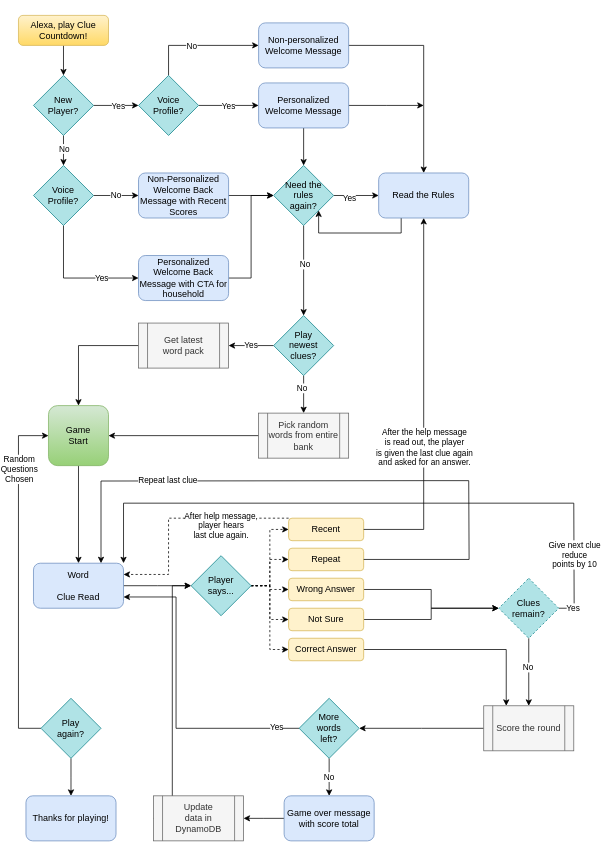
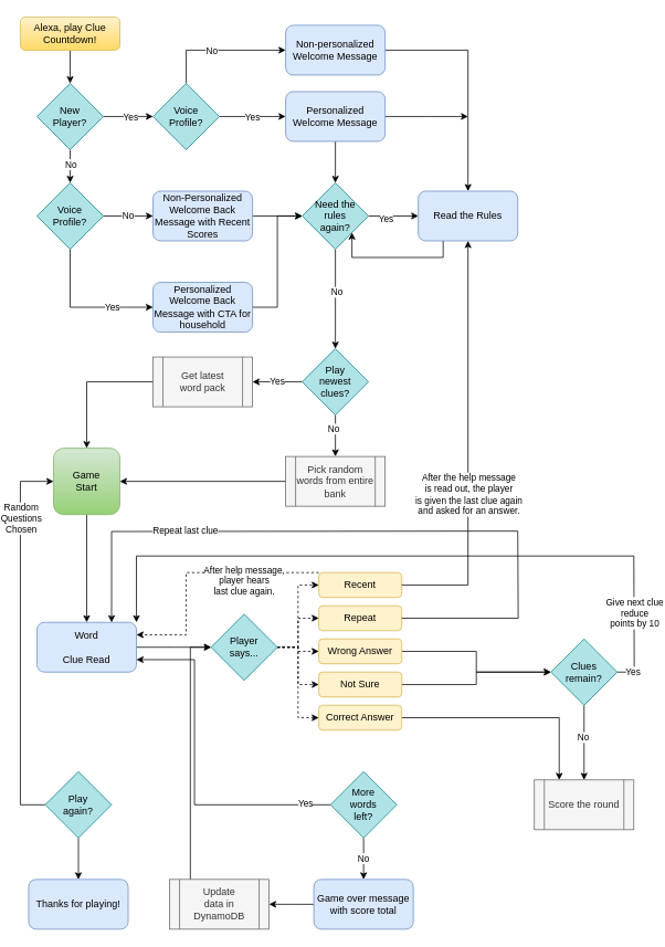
  <mxCell id="0" />
  <mxCell id="1" parent="0" />
  <mxCell id="2" style="edgeStyle=orthogonalEdgeStyle;rounded=0;orthogonalLoop=1;jettySize=auto;html=1;exitX=0.5;exitY=1;exitDx=0;exitDy=0;entryX=0.5;entryY=0;entryDx=0;entryDy=0;" edge="1" parent="1" source="3" target="13"><mxGeometry relative="1" as="geometry" /></mxCell>
  <mxCell id="3" value="Alexa, play Clue Countdown!" style="rounded=1;whiteSpace=wrap;html=1;fontSize=12;glass=0;strokeWidth=1;shadow=0;fillColor=#fff2cc;strokeColor=#d6b656;gradientColor=#ffd966;" parent="1" vertex="1"><mxGeometry x="20" y="20" width="120" height="40" as="geometry" /></mxCell>
  <mxCell id="4" style="edgeStyle=orthogonalEdgeStyle;rounded=0;orthogonalLoop=1;jettySize=auto;html=1;exitX=1;exitY=0.5;exitDx=0;exitDy=0;entryX=0;entryY=0.5;entryDx=0;entryDy=0;" edge="1" parent="1" source="8" target="18"><mxGeometry relative="1" as="geometry" /></mxCell>
  <mxCell id="5" value="Yes" style="edgeLabel;html=1;align=center;verticalAlign=middle;resizable=0;points=[];" vertex="1" connectable="0" parent="4"><mxGeometry x="-0.029" relative="1" as="geometry"><mxPoint as="offset" /></mxGeometry></mxCell>
  <mxCell id="6" style="edgeStyle=orthogonalEdgeStyle;rounded=0;orthogonalLoop=1;jettySize=auto;html=1;exitX=0.5;exitY=0;exitDx=0;exitDy=0;entryX=0;entryY=0.5;entryDx=0;entryDy=0;" edge="1" parent="1" source="8" target="15"><mxGeometry relative="1" as="geometry" /></mxCell>
  <mxCell id="7" value="No" style="edgeLabel;html=1;align=center;verticalAlign=middle;resizable=0;points=[];" vertex="1" connectable="0" parent="6"><mxGeometry x="-0.129" relative="1" as="geometry"><mxPoint as="offset" /></mxGeometry></mxCell>
  <mxCell id="8" value="Voice&lt;br&gt;Profile?" style="rhombus;whiteSpace=wrap;html=1;fillColor=#b0e3e6;strokeColor=#0e8088;" vertex="1" parent="1"><mxGeometry x="180" y="100" width="80" height="80" as="geometry" /></mxCell>
  <mxCell id="9" style="edgeStyle=orthogonalEdgeStyle;rounded=0;orthogonalLoop=1;jettySize=auto;html=1;exitX=1;exitY=0.5;exitDx=0;exitDy=0;entryX=0;entryY=0.5;entryDx=0;entryDy=0;" edge="1" parent="1" source="13" target="8"><mxGeometry relative="1" as="geometry" /></mxCell>
  <mxCell id="10" value="Yes" style="edgeLabel;html=1;align=center;verticalAlign=middle;resizable=0;points=[];" vertex="1" connectable="0" parent="9"><mxGeometry x="0.067" relative="1" as="geometry"><mxPoint as="offset" /></mxGeometry></mxCell>
  <mxCell id="11" style="edgeStyle=orthogonalEdgeStyle;rounded=0;orthogonalLoop=1;jettySize=auto;html=1;exitX=0.5;exitY=1;exitDx=0;exitDy=0;" edge="1" parent="1" source="13" target="22"><mxGeometry relative="1" as="geometry" /></mxCell>
  <mxCell id="12" value="No" style="edgeLabel;html=1;align=center;verticalAlign=middle;resizable=0;points=[];" vertex="1" connectable="0" parent="11"><mxGeometry x="-0.158" relative="1" as="geometry"><mxPoint as="offset" /></mxGeometry></mxCell>
  <mxCell id="13" value="New&lt;br&gt;Player?" style="rhombus;whiteSpace=wrap;html=1;fillColor=#b0e3e6;strokeColor=#0e8088;" vertex="1" parent="1"><mxGeometry x="40" y="100" width="80" height="80" as="geometry" /></mxCell>
  <mxCell id="14" style="edgeStyle=orthogonalEdgeStyle;rounded=0;orthogonalLoop=1;jettySize=auto;html=1;exitX=1;exitY=0.5;exitDx=0;exitDy=0;entryX=0.5;entryY=0;entryDx=0;entryDy=0;" edge="1" parent="1" source="15" target="33"><mxGeometry relative="1" as="geometry" /></mxCell>
  <mxCell id="15" value="Non-personalized&lt;br&gt;Welcome Message" style="rounded=1;whiteSpace=wrap;html=1;fillColor=#dae8fc;strokeColor=#6c8ebf;" vertex="1" parent="1"><mxGeometry x="340" y="30" width="120" height="60" as="geometry" /></mxCell>
  <mxCell id="16" style="edgeStyle=orthogonalEdgeStyle;rounded=0;orthogonalLoop=1;jettySize=auto;html=1;exitX=0.5;exitY=1;exitDx=0;exitDy=0;entryX=0.5;entryY=0;entryDx=0;entryDy=0;" edge="1" parent="1" source="18" target="31"><mxGeometry relative="1" as="geometry" /></mxCell>
  <mxCell id="17" style="edgeStyle=orthogonalEdgeStyle;rounded=0;orthogonalLoop=1;jettySize=auto;html=1;exitX=1;exitY=0.5;exitDx=0;exitDy=0;" edge="1" parent="1" source="18"><mxGeometry relative="1" as="geometry"><mxPoint x="560" y="140" as="targetPoint" /></mxGeometry></mxCell>
  <mxCell id="18" value="Personalized&lt;br&gt;Welcome Message" style="rounded=1;whiteSpace=wrap;html=1;fillColor=#dae8fc;strokeColor=#6c8ebf;" vertex="1" parent="1"><mxGeometry x="340" y="110" width="120" height="60" as="geometry" /></mxCell>
  <mxCell id="19" value="No" style="edgeStyle=orthogonalEdgeStyle;rounded=0;orthogonalLoop=1;jettySize=auto;html=1;exitX=1;exitY=0.5;exitDx=0;exitDy=0;entryX=0;entryY=0.5;entryDx=0;entryDy=0;" edge="1" parent="1" source="22" target="24"><mxGeometry relative="1" as="geometry" /></mxCell>
  <mxCell id="20" style="edgeStyle=orthogonalEdgeStyle;rounded=0;orthogonalLoop=1;jettySize=auto;html=1;exitX=0.5;exitY=1;exitDx=0;exitDy=0;entryX=0;entryY=0.5;entryDx=0;entryDy=0;" edge="1" parent="1" source="22" target="26"><mxGeometry relative="1" as="geometry" /></mxCell>
  <mxCell id="21" value="Yes" style="edgeLabel;html=1;align=center;verticalAlign=middle;resizable=0;points=[];" vertex="1" connectable="0" parent="20"><mxGeometry x="0.412" y="1" relative="1" as="geometry"><mxPoint as="offset" /></mxGeometry></mxCell>
  <mxCell id="22" value="Voice&lt;br&gt;Profile?" style="rhombus;whiteSpace=wrap;html=1;fillColor=#b0e3e6;strokeColor=#0e8088;" vertex="1" parent="1"><mxGeometry x="40" y="220" width="80" height="80" as="geometry" /></mxCell>
  <mxCell id="23" style="edgeStyle=orthogonalEdgeStyle;rounded=0;orthogonalLoop=1;jettySize=auto;html=1;exitX=1;exitY=0.5;exitDx=0;exitDy=0;entryX=0;entryY=0.5;entryDx=0;entryDy=0;" edge="1" parent="1" source="24" target="31"><mxGeometry relative="1" as="geometry" /></mxCell>
  <mxCell id="24" value="Non-Personalized&lt;br&gt;Welcome Back&lt;br&gt;Message with Recent&lt;br&gt;Scores" style="rounded=1;whiteSpace=wrap;html=1;fillColor=#dae8fc;strokeColor=#6c8ebf;" vertex="1" parent="1"><mxGeometry x="180" y="230" width="120" height="60" as="geometry" /></mxCell>
  <mxCell id="25" style="edgeStyle=orthogonalEdgeStyle;rounded=0;orthogonalLoop=1;jettySize=auto;html=1;exitX=1;exitY=0.5;exitDx=0;exitDy=0;entryX=0;entryY=0.5;entryDx=0;entryDy=0;" edge="1" parent="1" source="26" target="31"><mxGeometry relative="1" as="geometry" /></mxCell>
  <mxCell id="26" value="Personalized&lt;br&gt;Welcome Back&lt;br&gt;Message with CTA for household" style="rounded=1;whiteSpace=wrap;html=1;fillColor=#dae8fc;strokeColor=#6c8ebf;" vertex="1" parent="1"><mxGeometry x="180" y="340" width="120" height="60" as="geometry" /></mxCell>
  <mxCell id="27" style="edgeStyle=orthogonalEdgeStyle;rounded=0;orthogonalLoop=1;jettySize=auto;html=1;exitX=1;exitY=0.5;exitDx=0;exitDy=0;entryX=0;entryY=0.5;entryDx=0;entryDy=0;" edge="1" parent="1" source="31" target="33"><mxGeometry relative="1" as="geometry" /></mxCell>
  <mxCell id="28" value="Yes" style="edgeLabel;html=1;align=center;verticalAlign=middle;resizable=0;points=[];" vertex="1" connectable="0" parent="27"><mxGeometry x="-0.333" y="-3" relative="1" as="geometry"><mxPoint as="offset" /></mxGeometry></mxCell>
  <mxCell id="29" style="edgeStyle=orthogonalEdgeStyle;rounded=0;orthogonalLoop=1;jettySize=auto;html=1;exitX=0.5;exitY=1;exitDx=0;exitDy=0;entryX=0.5;entryY=0;entryDx=0;entryDy=0;" edge="1" parent="1" source="31" target="37"><mxGeometry relative="1" as="geometry" /></mxCell>
  <mxCell id="30" value="No" style="edgeLabel;html=1;align=center;verticalAlign=middle;resizable=0;points=[];" vertex="1" connectable="0" parent="29"><mxGeometry x="-0.15" y="1" relative="1" as="geometry"><mxPoint as="offset" /></mxGeometry></mxCell>
  <mxCell id="31" value="Need the rules&lt;br&gt;again?" style="rhombus;whiteSpace=wrap;html=1;fillColor=#b0e3e6;strokeColor=#0e8088;" vertex="1" parent="1"><mxGeometry x="360" y="220" width="80" height="80" as="geometry" /></mxCell>
  <mxCell id="32" style="edgeStyle=orthogonalEdgeStyle;rounded=0;orthogonalLoop=1;jettySize=auto;html=1;exitX=0.25;exitY=1;exitDx=0;exitDy=0;entryX=1;entryY=1;entryDx=0;entryDy=0;startArrow=none;startFill=0;endArrow=classic;endFill=1;" edge="1" parent="1" source="33" target="31"><mxGeometry relative="1" as="geometry"><Array as="points"><mxPoint x="530" y="310" /><mxPoint x="420" y="310" /></Array></mxGeometry></mxCell>
  <mxCell id="33" value="Read the Rules" style="rounded=1;whiteSpace=wrap;html=1;fillColor=#dae8fc;strokeColor=#6c8ebf;" vertex="1" parent="1"><mxGeometry x="500" y="230" width="120" height="60" as="geometry" /></mxCell>
  <mxCell id="34" style="edgeStyle=orthogonalEdgeStyle;rounded=0;orthogonalLoop=1;jettySize=auto;html=1;exitX=0.5;exitY=1;exitDx=0;exitDy=0;entryX=0.5;entryY=0;entryDx=0;entryDy=0;" edge="1" parent="1" source="37" target="41"><mxGeometry relative="1" as="geometry" /></mxCell>
  <mxCell id="35" value="No" style="edgeLabel;html=1;align=center;verticalAlign=middle;resizable=0;points=[];" vertex="1" connectable="0" parent="34"><mxGeometry x="-0.35" y="-3" relative="1" as="geometry"><mxPoint as="offset" /></mxGeometry></mxCell>
  <mxCell id="36" value="Yes" style="edgeStyle=orthogonalEdgeStyle;rounded=0;orthogonalLoop=1;jettySize=auto;html=1;exitX=0;exitY=0.5;exitDx=0;exitDy=0;entryX=1;entryY=0.5;entryDx=0;entryDy=0;" edge="1" parent="1" source="37" target="39"><mxGeometry relative="1" as="geometry" /></mxCell>
  <mxCell id="37" value="Play&lt;br&gt;newest&lt;br&gt;clues?" style="rhombus;whiteSpace=wrap;html=1;fillColor=#b0e3e6;strokeColor=#0e8088;" vertex="1" parent="1"><mxGeometry x="360" y="420" width="80" height="80" as="geometry" /></mxCell>
  <mxCell id="38" style="edgeStyle=orthogonalEdgeStyle;rounded=0;orthogonalLoop=1;jettySize=auto;html=1;exitX=0;exitY=0.5;exitDx=0;exitDy=0;entryX=0.5;entryY=0;entryDx=0;entryDy=0;" edge="1" parent="1" source="39" target="43"><mxGeometry relative="1" as="geometry" /></mxCell>
  <mxCell id="39" value="Get latest&lt;br&gt;word pack" style="shape=process;whiteSpace=wrap;html=1;backgroundOutline=1;fillColor=#f5f5f5;strokeColor=#666666;fontColor=#333333;" vertex="1" parent="1"><mxGeometry x="180" y="430" width="120" height="60" as="geometry" /></mxCell>
  <mxCell id="40" style="edgeStyle=orthogonalEdgeStyle;rounded=0;orthogonalLoop=1;jettySize=auto;html=1;exitX=0;exitY=0.5;exitDx=0;exitDy=0;entryX=1;entryY=0.5;entryDx=0;entryDy=0;" edge="1" parent="1" source="41" target="43"><mxGeometry relative="1" as="geometry" /></mxCell>
  <mxCell id="41" value="Pick random words from entire bank" style="shape=process;whiteSpace=wrap;html=1;backgroundOutline=1;fillColor=#f5f5f5;strokeColor=#666666;fontColor=#333333;" vertex="1" parent="1"><mxGeometry x="340" y="550" width="120" height="60" as="geometry" /></mxCell>
  <mxCell id="42" style="edgeStyle=orthogonalEdgeStyle;rounded=0;orthogonalLoop=1;jettySize=auto;html=1;exitX=0.5;exitY=1;exitDx=0;exitDy=0;entryX=0.5;entryY=0;entryDx=0;entryDy=0;" edge="1" parent="1" source="43" target="45"><mxGeometry relative="1" as="geometry" /></mxCell>
  <mxCell id="43" value="Game&lt;br&gt;Start" style="whiteSpace=wrap;html=1;aspect=fixed;gradientColor=#97d077;fillColor=#d5e8d4;strokeColor=#82b366;rounded=1;" vertex="1" parent="1"><mxGeometry x="60" y="540" width="80" height="80" as="geometry" /></mxCell>
  <mxCell id="44" style="edgeStyle=elbowEdgeStyle;rounded=0;orthogonalLoop=1;jettySize=auto;html=1;exitX=1;exitY=0.5;exitDx=0;exitDy=0;entryX=0;entryY=0.5;entryDx=0;entryDy=0;startArrow=none;startFill=0;endArrow=classic;endFill=1;" edge="1" parent="1" source="45" target="51"><mxGeometry relative="1" as="geometry" /></mxCell>
  <mxCell id="45" value="Word&lt;br&gt;&lt;br&gt;Clue Read" style="rounded=1;whiteSpace=wrap;html=1;fillColor=#dae8fc;strokeColor=#6c8ebf;" vertex="1" parent="1"><mxGeometry x="40" y="750" width="120" height="60" as="geometry" /></mxCell>
  <mxCell id="46" style="edgeStyle=orthogonalEdgeStyle;rounded=0;orthogonalLoop=1;jettySize=auto;html=1;exitX=1;exitY=0.5;exitDx=0;exitDy=0;entryX=0;entryY=0.5;entryDx=0;entryDy=0;dashed=1;" edge="1" parent="1" source="51" target="57"><mxGeometry relative="1" as="geometry" /></mxCell>
  <mxCell id="47" style="edgeStyle=orthogonalEdgeStyle;rounded=0;orthogonalLoop=1;jettySize=auto;html=1;exitX=1;exitY=0.5;exitDx=0;exitDy=0;entryX=0;entryY=0.5;entryDx=0;entryDy=0;dashed=1;" edge="1" parent="1" source="51" target="60"><mxGeometry relative="1" as="geometry" /></mxCell>
  <mxCell id="48" style="edgeStyle=orthogonalEdgeStyle;rounded=0;orthogonalLoop=1;jettySize=auto;html=1;exitX=1;exitY=0.5;exitDx=0;exitDy=0;entryX=0;entryY=0.5;entryDx=0;entryDy=0;dashed=1;" edge="1" parent="1" source="51" target="62"><mxGeometry relative="1" as="geometry" /></mxCell>
  <mxCell id="49" style="edgeStyle=orthogonalEdgeStyle;rounded=0;orthogonalLoop=1;jettySize=auto;html=1;exitX=1;exitY=0.5;exitDx=0;exitDy=0;entryX=0;entryY=0.5;entryDx=0;entryDy=0;dashed=1;" edge="1" parent="1" source="51" target="64"><mxGeometry relative="1" as="geometry" /></mxCell>
  <mxCell id="50" style="edgeStyle=orthogonalEdgeStyle;rounded=0;orthogonalLoop=1;jettySize=auto;html=1;exitX=1;exitY=0.5;exitDx=0;exitDy=0;entryX=0;entryY=0.5;entryDx=0;entryDy=0;dashed=1;" edge="1" parent="1" source="51" target="54"><mxGeometry relative="1" as="geometry" /></mxCell>
  <mxCell id="51" value="Player&lt;br&gt;says..." style="rhombus;whiteSpace=wrap;html=1;fillColor=#b0e3e6;strokeColor=#0e8088;" vertex="1" parent="1"><mxGeometry x="250" y="740" width="80" height="80" as="geometry" /></mxCell>
  <mxCell id="52" style="edgeStyle=orthogonalEdgeStyle;rounded=0;orthogonalLoop=1;jettySize=auto;html=1;exitX=0;exitY=0;exitDx=0;exitDy=0;entryX=1;entryY=0.25;entryDx=0;entryDy=0;startArrow=none;startFill=0;endArrow=classic;endFill=1;dashed=1;" edge="1" parent="1" source="54" target="45"><mxGeometry relative="1" as="geometry"><Array as="points"><mxPoint x="220" y="690" /><mxPoint x="220" y="765" /></Array></mxGeometry></mxCell>
  <mxCell id="53" value="After help message, &lt;br&gt;player hears&lt;br&gt;last clue again." style="edgeLabel;html=1;align=center;verticalAlign=middle;resizable=0;points=[];" vertex="1" connectable="0" parent="52"><mxGeometry x="-0.364" y="1" relative="1" as="geometry"><mxPoint x="3.6" y="8.98" as="offset" /></mxGeometry></mxCell>
  <mxCell id="54" value="Recent" style="rounded=1;whiteSpace=wrap;html=1;fillColor=#fff2cc;strokeColor=#d6b656;" vertex="1" parent="1"><mxGeometry x="380" y="690" width="100" height="30" as="geometry" /></mxCell>
  <mxCell id="55" style="edgeStyle=orthogonalEdgeStyle;rounded=0;orthogonalLoop=1;jettySize=auto;html=1;exitX=1;exitY=0.5;exitDx=0;exitDy=0;entryX=0.5;entryY=1;entryDx=0;entryDy=0;" edge="1" parent="1" source="54" target="33"><mxGeometry relative="1" as="geometry" /></mxCell>
  <mxCell id="56" value="After the help message&lt;br&gt;is read out, the player&lt;br&gt;is given the last clue again&lt;br&gt;and asked for an answer." style="edgeLabel;html=1;align=center;verticalAlign=middle;resizable=0;points=[];" vertex="1" connectable="0" parent="55"><mxGeometry x="0.234" relative="1" as="geometry"><mxPoint y="115" as="offset" /></mxGeometry></mxCell>
  <mxCell id="57" value="Repeat" style="rounded=1;whiteSpace=wrap;html=1;fillColor=#fff2cc;strokeColor=#d6b656;" vertex="1" parent="1"><mxGeometry x="380" y="730" width="100" height="30" as="geometry" /></mxCell>
  <mxCell id="58" style="edgeStyle=orthogonalEdgeStyle;rounded=0;orthogonalLoop=1;jettySize=auto;html=1;exitX=1;exitY=0.5;exitDx=0;exitDy=0;endArrow=none;endFill=0;" edge="1" parent="1" source="57"><mxGeometry relative="1" as="geometry"><mxPoint x="620" y="640" as="targetPoint" /></mxGeometry></mxCell>
  <mxCell id="59" style="edgeStyle=orthogonalEdgeStyle;rounded=0;orthogonalLoop=1;jettySize=auto;html=1;exitX=1;exitY=0.5;exitDx=0;exitDy=0;entryX=0;entryY=0.5;entryDx=0;entryDy=0;endArrow=classic;endFill=1;" edge="1" parent="1" source="60" target="72"><mxGeometry relative="1" as="geometry" /></mxCell>
  <mxCell id="60" value="Wrong Answer" style="rounded=1;whiteSpace=wrap;html=1;fillColor=#fff2cc;strokeColor=#d6b656;" vertex="1" parent="1"><mxGeometry x="380" y="770" width="100" height="30" as="geometry" /></mxCell>
  <mxCell id="61" style="edgeStyle=orthogonalEdgeStyle;rounded=0;orthogonalLoop=1;jettySize=auto;html=1;exitX=1;exitY=0.5;exitDx=0;exitDy=0;entryX=0;entryY=0.5;entryDx=0;entryDy=0;endArrow=classic;endFill=1;" edge="1" parent="1" source="62" target="72"><mxGeometry relative="1" as="geometry" /></mxCell>
  <mxCell id="62" value="Not Sure" style="rounded=1;whiteSpace=wrap;html=1;fillColor=#fff2cc;strokeColor=#d6b656;" vertex="1" parent="1"><mxGeometry x="380" y="810" width="100" height="30" as="geometry" /></mxCell>
  <mxCell id="63" style="edgeStyle=orthogonalEdgeStyle;rounded=0;orthogonalLoop=1;jettySize=auto;html=1;exitX=1;exitY=0.5;exitDx=0;exitDy=0;entryX=0.25;entryY=0;entryDx=0;entryDy=0;startArrow=none;startFill=0;endArrow=classic;endFill=1;" edge="1" parent="1" source="64" target="77"><mxGeometry relative="1" as="geometry" /></mxCell>
  <mxCell id="64" value="Correct Answer" style="rounded=1;whiteSpace=wrap;html=1;fillColor=#fff2cc;strokeColor=#d6b656;" vertex="1" parent="1"><mxGeometry x="380" y="850" width="100" height="30" as="geometry" /></mxCell>
  <mxCell id="65" value="" style="endArrow=classic;html=1;rounded=0;edgeStyle=orthogonalEdgeStyle;entryX=0.75;entryY=0;entryDx=0;entryDy=0;" edge="1" parent="1" target="45"><mxGeometry width="50" height="50" relative="1" as="geometry"><mxPoint x="560" y="640" as="sourcePoint" /><mxPoint x="130" y="670" as="targetPoint" /></mxGeometry></mxCell>
  <mxCell id="66" value="Repeat last clue" style="edgeLabel;html=1;align=center;verticalAlign=middle;resizable=0;points=[];" vertex="1" connectable="0" parent="65"><mxGeometry x="0.264" y="-2" relative="1" as="geometry"><mxPoint as="offset" /></mxGeometry></mxCell>
  <mxCell id="67" style="edgeStyle=orthogonalEdgeStyle;rounded=0;orthogonalLoop=1;jettySize=auto;html=1;exitX=1;exitY=0.5;exitDx=0;exitDy=0;startArrow=none;startFill=0;endArrow=none;endFill=0;" edge="1" parent="1" source="72"><mxGeometry relative="1" as="geometry"><mxPoint x="760" y="670" as="targetPoint" /></mxGeometry></mxCell>
  <mxCell id="68" value="Give next clue&lt;br&gt;reduce&lt;br&gt;points by 10" style="edgeLabel;html=1;align=center;verticalAlign=middle;resizable=0;points=[];" vertex="1" connectable="0" parent="67"><mxGeometry x="0.765" y="1" relative="1" as="geometry"><mxPoint x="1" y="50" as="offset" /></mxGeometry></mxCell>
  <mxCell id="69" value="Yes" style="edgeLabel;html=1;align=center;verticalAlign=middle;resizable=0;points=[];" vertex="1" connectable="0" parent="67"><mxGeometry x="-0.771" y="1" relative="1" as="geometry"><mxPoint as="offset" /></mxGeometry></mxCell>
  <mxCell id="70" style="edgeStyle=orthogonalEdgeStyle;rounded=0;orthogonalLoop=1;jettySize=auto;html=1;exitX=0.5;exitY=1;exitDx=0;exitDy=0;entryX=0.5;entryY=0;entryDx=0;entryDy=0;startArrow=none;startFill=0;endArrow=classic;endFill=1;" edge="1" parent="1" source="72" target="77"><mxGeometry relative="1" as="geometry" /></mxCell>
  <mxCell id="71" value="No" style="edgeLabel;html=1;align=center;verticalAlign=middle;resizable=0;points=[];" vertex="1" connectable="0" parent="70"><mxGeometry x="-0.16" y="-2" relative="1" as="geometry"><mxPoint as="offset" /></mxGeometry></mxCell>
- <mxCell id="72" value="Clues&lt;br&gt;remain?" style="rhombus;whiteSpace=wrap;html=1;fillColor=#b0e3e6;strokeColor=#0e8088;dashed=1;" vertex="1" parent="1"><mxGeometry x="660" y="770" width="80" height="80" as="geometry" /></mxCell>
+ <mxCell id="72" value="Clues&lt;br&gt;remain?" style="rhombus;whiteSpace=wrap;html=1;fillColor=#b0e3e6;strokeColor=#0e8088;" vertex="1" parent="1"><mxGeometry x="660" y="770" width="80" height="80" as="geometry" /></mxCell>
  <mxCell id="73" value="" style="endArrow=none;html=1;" edge="1" parent="1"><mxGeometry width="50" height="50" relative="1" as="geometry"><mxPoint x="560" y="640" as="sourcePoint" /><mxPoint x="620" y="640" as="targetPoint" /></mxGeometry></mxCell>
  <mxCell id="74" value="" style="endArrow=none;html=1;" edge="1" parent="1"><mxGeometry width="50" height="50" relative="1" as="geometry"><mxPoint x="160" y="670" as="sourcePoint" /><mxPoint x="760" y="670" as="targetPoint" /></mxGeometry></mxCell>
  <mxCell id="75" value="" style="endArrow=classic;html=1;entryX=1;entryY=0;entryDx=0;entryDy=0;" edge="1" parent="1" target="45"><mxGeometry width="50" height="50" relative="1" as="geometry"><mxPoint x="160" y="670" as="sourcePoint" /><mxPoint x="160" y="700" as="targetPoint" /></mxGeometry></mxCell>
- <mxCell id="76" style="edgeStyle=elbowEdgeStyle;rounded=0;orthogonalLoop=1;jettySize=auto;html=1;exitX=0;exitY=0.5;exitDx=0;exitDy=0;entryX=1;entryY=0.5;entryDx=0;entryDy=0;startArrow=none;startFill=0;endArrow=classic;endFill=1;" edge="1" parent="1" source="77" target="89"><mxGeometry relative="1" as="geometry" /></mxCell>
  <mxCell id="77" value="Score the round" style="shape=process;whiteSpace=wrap;html=1;backgroundOutline=1;fillColor=#f5f5f5;strokeColor=#666666;fontColor=#333333;" vertex="1" parent="1"><mxGeometry x="640" y="940" width="120" height="60" as="geometry" /></mxCell>
  <mxCell id="78" style="edgeStyle=elbowEdgeStyle;rounded=0;orthogonalLoop=1;jettySize=auto;html=1;exitX=0;exitY=0.5;exitDx=0;exitDy=0;startArrow=none;startFill=0;endArrow=classic;endFill=1;" edge="1" parent="1" source="79" target="51"><mxGeometry relative="1" as="geometry" /></mxCell>
  <mxCell id="79" value="Update&lt;br&gt;data in&lt;br&gt;DynamoDB" style="shape=process;whiteSpace=wrap;html=1;backgroundOutline=1;fillColor=#f5f5f5;strokeColor=#666666;fontColor=#333333;" vertex="1" parent="1"><mxGeometry x="200" y="1060" width="120" height="60" as="geometry" /></mxCell>
  <mxCell id="80" style="edgeStyle=elbowEdgeStyle;rounded=0;orthogonalLoop=1;jettySize=auto;html=1;exitX=0;exitY=0.5;exitDx=0;exitDy=0;entryX=1;entryY=0.5;entryDx=0;entryDy=0;startArrow=none;startFill=0;endArrow=classic;endFill=1;" edge="1" parent="1" source="81" target="79"><mxGeometry relative="1" as="geometry" /></mxCell>
  <mxCell id="81" value="Game over message&lt;br&gt;with score total" style="rounded=1;whiteSpace=wrap;html=1;fillColor=#dae8fc;strokeColor=#6c8ebf;" vertex="1" parent="1"><mxGeometry x="374" y="1060" width="120" height="60" as="geometry" /></mxCell>
  <mxCell id="82" style="edgeStyle=elbowEdgeStyle;rounded=0;orthogonalLoop=1;jettySize=auto;html=1;exitX=0;exitY=0.5;exitDx=0;exitDy=0;entryX=0;entryY=0.5;entryDx=0;entryDy=0;startArrow=none;startFill=0;endArrow=classic;endFill=1;" edge="1" parent="1" source="85" target="43"><mxGeometry relative="1" as="geometry"><Array as="points"><mxPoint x="20" y="630" /></Array></mxGeometry></mxCell>
  <mxCell id="83" value="Random&lt;br&gt;Questions&lt;br&gt;Chosen" style="edgeLabel;html=1;align=center;verticalAlign=middle;resizable=0;points=[];" vertex="1" connectable="0" parent="82"><mxGeometry x="0.635" relative="1" as="geometry"><mxPoint as="offset" /></mxGeometry></mxCell>
  <mxCell id="84" style="edgeStyle=elbowEdgeStyle;rounded=0;orthogonalLoop=1;jettySize=auto;html=1;exitX=0.5;exitY=1;exitDx=0;exitDy=0;entryX=0.5;entryY=0;entryDx=0;entryDy=0;startArrow=none;startFill=0;endArrow=classic;endFill=1;" edge="1" parent="1" source="85" target="90"><mxGeometry relative="1" as="geometry" /></mxCell>
  <mxCell id="85" value="Play&lt;br&gt;again?" style="rhombus;whiteSpace=wrap;html=1;fillColor=#b0e3e6;strokeColor=#0e8088;" vertex="1" parent="1"><mxGeometry x="50" y="930" width="80" height="80" as="geometry" /></mxCell>
  <mxCell id="86" style="edgeStyle=elbowEdgeStyle;rounded=0;orthogonalLoop=1;jettySize=auto;html=1;exitX=0;exitY=0.5;exitDx=0;exitDy=0;entryX=1;entryY=0.75;entryDx=0;entryDy=0;startArrow=none;startFill=0;endArrow=classic;endFill=1;" edge="1" parent="1" source="89" target="45"><mxGeometry relative="1" as="geometry"><Array as="points"><mxPoint x="230" y="920" /><mxPoint x="210" y="880" /></Array></mxGeometry></mxCell>
  <mxCell id="87" value="Yes" style="edgeLabel;html=1;align=center;verticalAlign=middle;resizable=0;points=[];" vertex="1" connectable="0" parent="86"><mxGeometry x="-0.847" y="-2" relative="1" as="geometry"><mxPoint as="offset" /></mxGeometry></mxCell>
  <mxCell id="88" value="No" style="edgeStyle=elbowEdgeStyle;rounded=0;orthogonalLoop=1;jettySize=auto;html=1;exitX=0.5;exitY=1;exitDx=0;exitDy=0;entryX=0.5;entryY=0;entryDx=0;entryDy=0;startArrow=none;startFill=0;endArrow=classic;endFill=1;elbow=vertical;" edge="1" parent="1" source="89" target="81"><mxGeometry relative="1" as="geometry" /></mxCell>
  <mxCell id="89" value="More&lt;br&gt;words&lt;br&gt;left?" style="rhombus;whiteSpace=wrap;html=1;fillColor=#b0e3e6;strokeColor=#0e8088;" vertex="1" parent="1"><mxGeometry x="394" y="930" width="80" height="80" as="geometry" /></mxCell>
  <mxCell id="90" value="Thanks for playing!" style="rounded=1;whiteSpace=wrap;html=1;fillColor=#dae8fc;strokeColor=#6c8ebf;" vertex="1" parent="1"><mxGeometry x="30" y="1060" width="120" height="60" as="geometry" /></mxCell>
